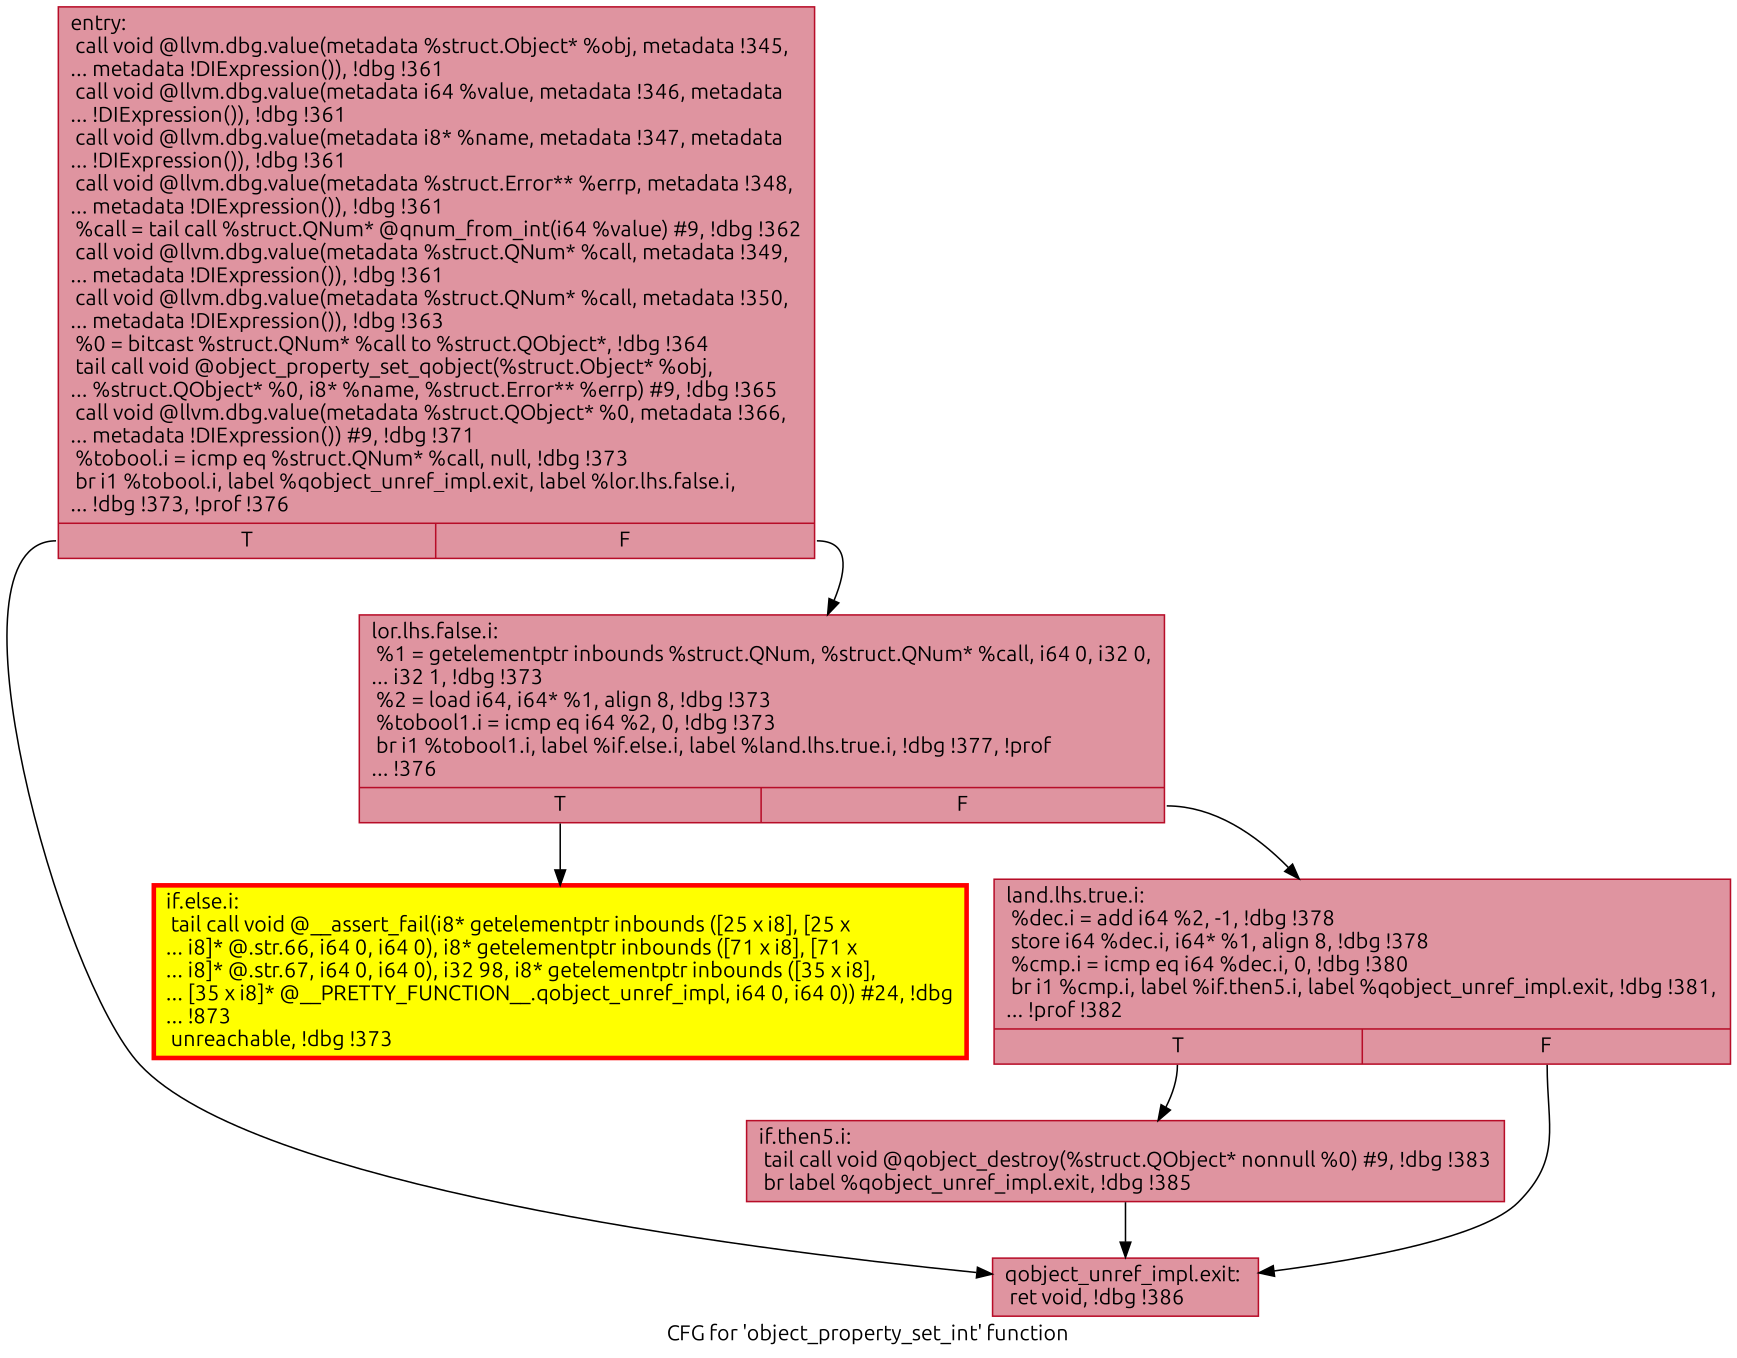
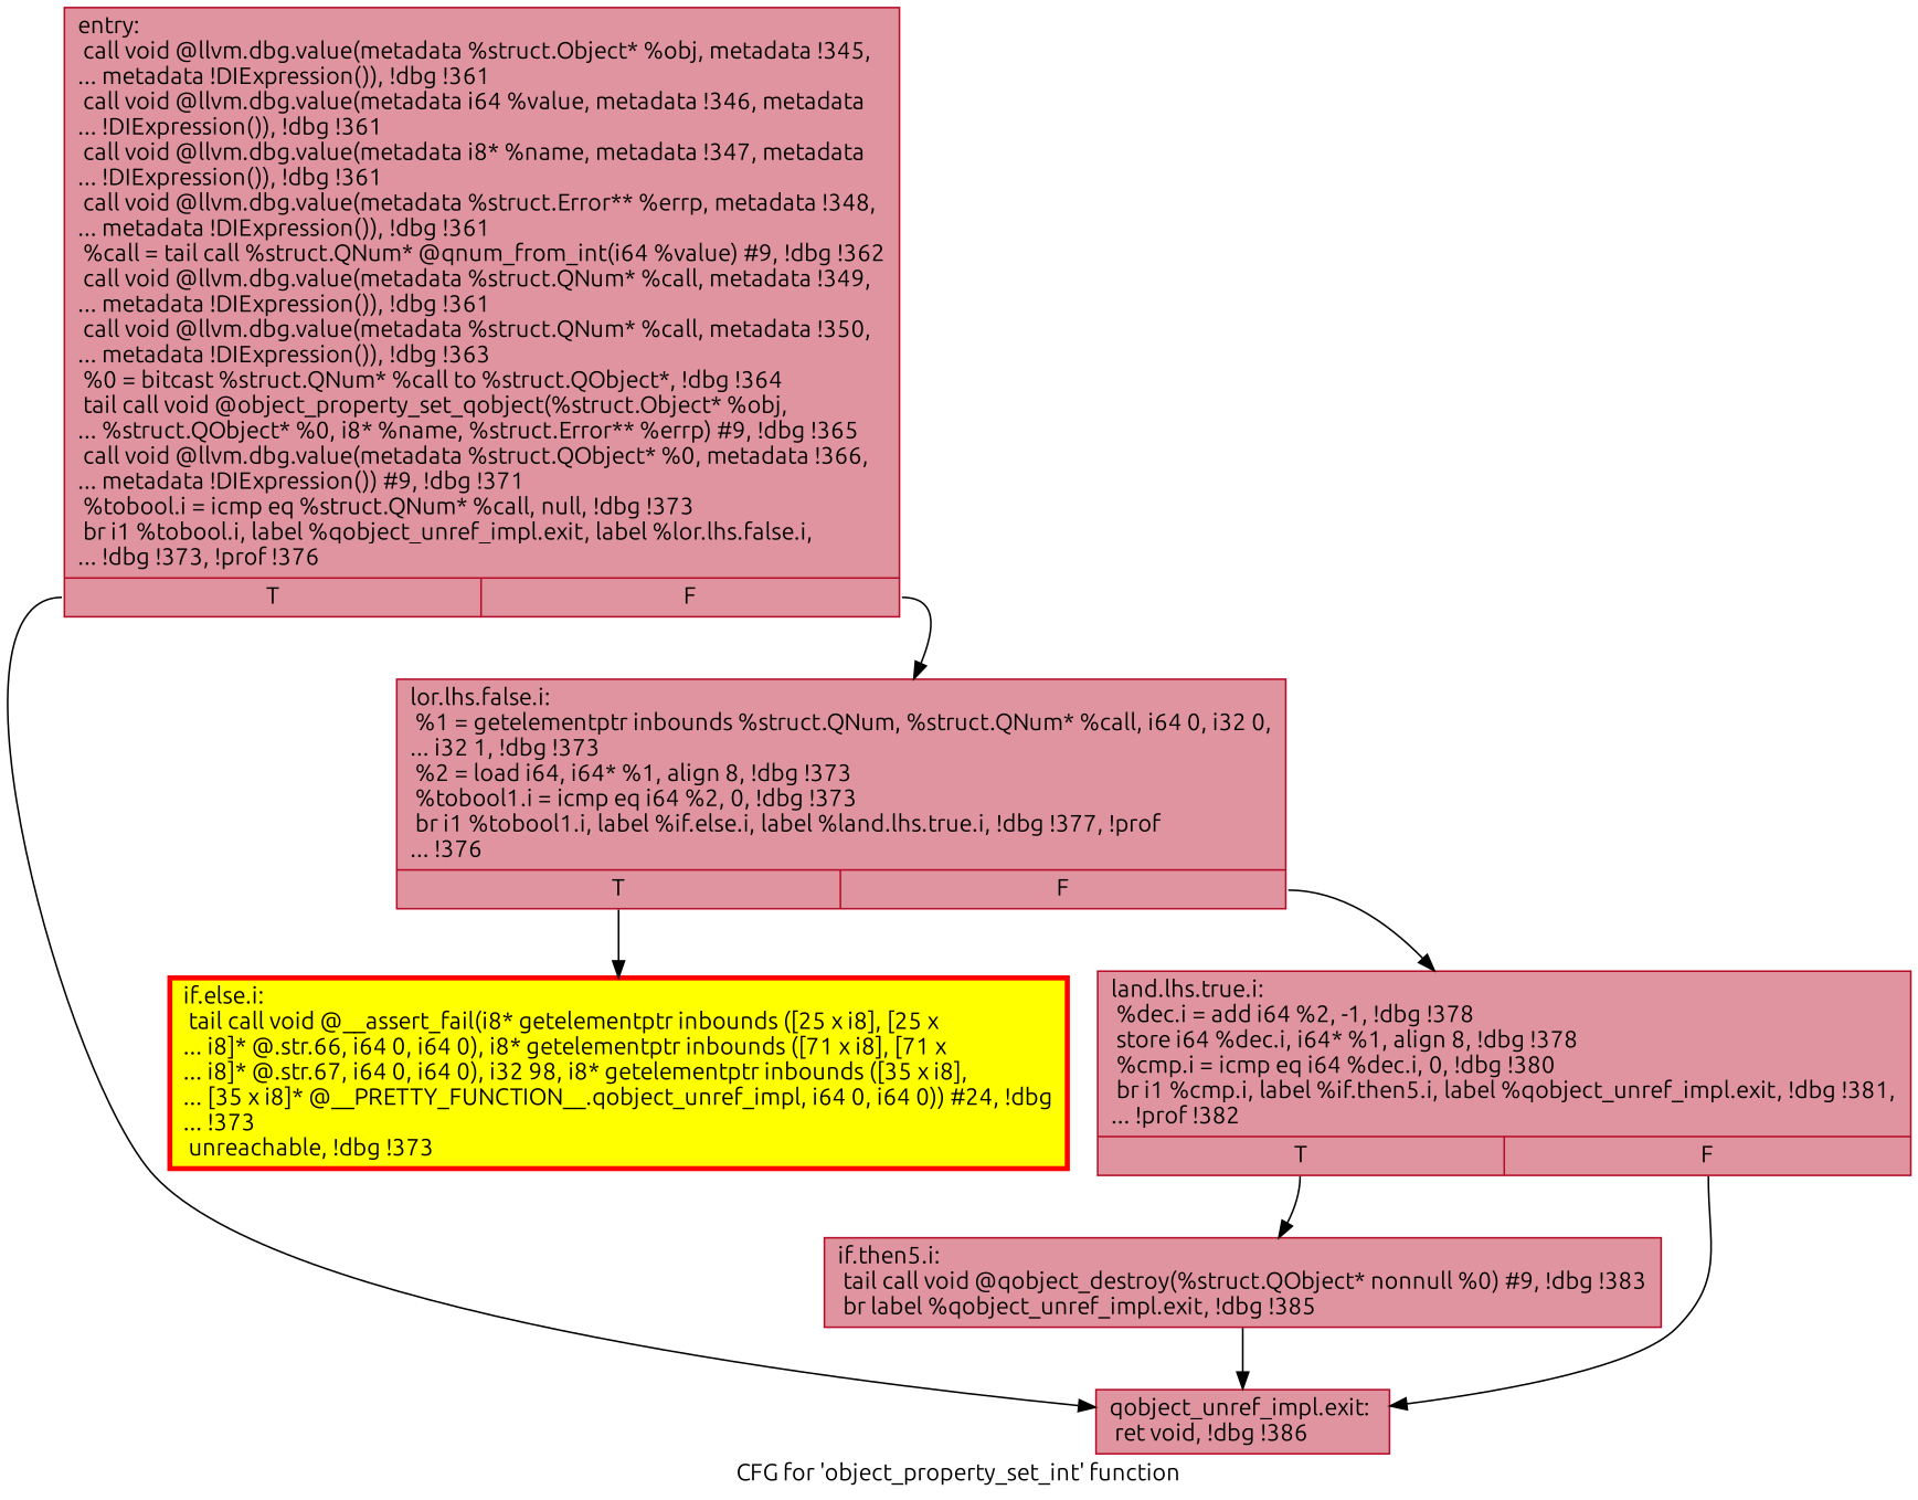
  digraph {
    label="CFG for 'object_property_set_int' function"
    fontname=Ubuntu
    node [color="#b70d28ff" fillcolor="#b70d2870" shape=record style=filled fontname=Ubuntu]
    edge [tailport=s0 fontname=Ubuntu]
    n1 [label="{entry:\l  call void @llvm.dbg.value(metadata %struct.Object* %obj, metadata !345,\l... metadata !DIExpression()), !dbg !361\l  call void @llvm.dbg.value(metadata i64 %value, metadata !346, metadata\l... !DIExpression()), !dbg !361\l  call void @llvm.dbg.value(metadata i8* %name, metadata !347, metadata\l... !DIExpression()), !dbg !361\l  call void @llvm.dbg.value(metadata %struct.Error** %errp, metadata !348,\l... metadata !DIExpression()), !dbg !361\l  %call = tail call %struct.QNum* @qnum_from_int(i64 %value) #9, !dbg !362\l  call void @llvm.dbg.value(metadata %struct.QNum* %call, metadata !349,\l... metadata !DIExpression()), !dbg !361\l  call void @llvm.dbg.value(metadata %struct.QNum* %call, metadata !350,\l... metadata !DIExpression()), !dbg !363\l  %0 = bitcast %struct.QNum* %call to %struct.QObject*, !dbg !364\l  tail call void @object_property_set_qobject(%struct.Object* %obj,\l... %struct.QObject* %0, i8* %name, %struct.Error** %errp) #9, !dbg !365\l  call void @llvm.dbg.value(metadata %struct.QObject* %0, metadata !366,\l... metadata !DIExpression()) #9, !dbg !371\l  %tobool.i = icmp eq %struct.QNum* %call, null, !dbg !373\l  br i1 %tobool.i, label %qobject_unref_impl.exit, label %lor.lhs.false.i,\l... !dbg !373, !prof !376\l|{<s0>T|<s1>F}}"]
    n2 [label="{qobject_unref_impl.exit:                          \l  ret void, !dbg !386\l}"]
    n3 [label="{lor.lhs.false.i:                                  \l  %1 = getelementptr inbounds %struct.QNum, %struct.QNum* %call, i64 0, i32 0,\l... i32 1, !dbg !373\l  %2 = load i64, i64* %1, align 8, !dbg !373\l  %tobool1.i = icmp eq i64 %2, 0, !dbg !373\l  br i1 %tobool1.i, label %if.else.i, label %land.lhs.true.i, !dbg !377, !prof\l... !376\l|{<s0>T|<s1>F}}"]
-   n4 [color=red fillcolor=yellow label="{if.else.i:                                        \l  tail call void @__assert_fail(i8* getelementptr inbounds ([25 x i8], [25 x\l... i8]* @.str.66, i64 0, i64 0), i8* getelementptr inbounds ([71 x i8], [71 x\l... i8]* @.str.67, i64 0, i64 0), i32 98, i8* getelementptr inbounds ([35 x i8],\l... [35 x i8]* @__PRETTY_FUNCTION__.qobject_unref_impl, i64 0, i64 0)) #24, !dbg\l... !873\l  unreachable, !dbg !373\l}" penwidth=3.0]
+   n4 [color=red fillcolor=yellow label="{if.else.i:                                        \l  tail call void @__assert_fail(i8* getelementptr inbounds ([25 x i8], [25 x\l... i8]* @.str.66, i64 0, i64 0), i8* getelementptr inbounds ([71 x i8], [71 x\l... i8]* @.str.67, i64 0, i64 0), i32 98, i8* getelementptr inbounds ([35 x i8],\l... [35 x i8]* @__PRETTY_FUNCTION__.qobject_unref_impl, i64 0, i64 0)) #24, !dbg\l... !373\l  unreachable, !dbg !373\l}" penwidth=3.0]
    n5 [label="{land.lhs.true.i:                                  \l  %dec.i = add i64 %2, -1, !dbg !378\l  store i64 %dec.i, i64* %1, align 8, !dbg !378\l  %cmp.i = icmp eq i64 %dec.i, 0, !dbg !380\l  br i1 %cmp.i, label %if.then5.i, label %qobject_unref_impl.exit, !dbg !381,\l... !prof !382\l|{<s0>T|<s1>F}}"]
    n6 [label="{if.then5.i:                                       \l  tail call void @qobject_destroy(%struct.QObject* nonnull %0) #9, !dbg !383\l  br label %qobject_unref_impl.exit, !dbg !385\l}"]
    n1 -> n2
    n1 -> n3 [tailport=s1]
    n3 -> n4
    n3 -> n5 [tailport=s1]
    n5 -> n2 [tailport=s1]
    n5 -> n6
    n6 -> n2 [tailport=""]
  }
